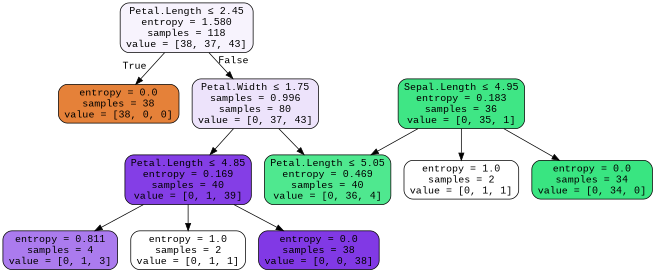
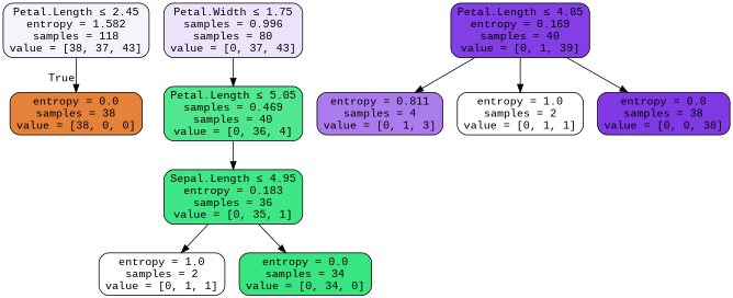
  digraph {
    fontname="Liberation Mono"
    node [color=black fillcolor="#ffffff" fontname="Liberation Mono" shape=box style="filled, rounded"]
    edge [fontname="Liberation Mono"]
-   n1 [fillcolor="#f7f3fd" label=<Petal.Length &le; 2.45<br/>entropy = 1.580<br/>samples = 118<br/>value = [38, 37, 43]>]
+   n1 [fillcolor="#f7f3fd" label=<Petal.Length &le; 2.45<br/>entropy = 1.582<br/>samples = 118<br/>value = [38, 37, 43]>]
    n2 [fillcolor="#e58139" label=<entropy = 0.0<br/>samples = 38<br/>value = [38, 0, 0]>]
    n3 [fillcolor="#ede3fb" label=<Petal.Width &le; 1.75<br/>samples = 0.996<br/>samples = 80<br/>value = [0, 37, 43]>]
-   n4 [fillcolor="#4fe88f" label=<Petal.Length &le; 5.05<br/>entropy = 0.469<br/>samples = 40<br/>value = [0, 36, 4]>]
+   n4 [fillcolor="#4fe88f" label=<Petal.Length &le; 5.05<br/>samples = 0.469<br/>samples = 40<br/>value = [0, 36, 4]>]
    n5 [fillcolor="#843ee6" label=<Petal.Length &le; 4.85<br/>entropy = 0.169<br/>samples = 40<br/>value = [0, 1, 39]>]
    n6 [fillcolor="#3fe685" label=<Sepal.Length &le; 4.95<br/>entropy = 0.183<br/>samples = 36<br/>value = [0, 35, 1]>]
    n7 [fillcolor="#ab7bee" label=<entropy = 0.811<br/>samples = 4<br/>value = [0, 1, 3]>]
    n8 [label=<entropy = 1.0<br/>samples = 2<br/>value = [0, 1, 1]>]
    n9 [fillcolor="#8139e5" label=<entropy = 0.0<br/>samples = 38<br/>value = [0, 0, 38]>]
    n10 [label=<entropy = 1.0<br/>samples = 2<br/>value = [0, 1, 1]>]
    n11 [fillcolor="#39e581" label=<entropy = 0.0<br/>samples = 34<br/>value = [0, 34, 0]>]
    n1 -> n2 [headlabel=True labelangle=45 labeldistance=2.5]
-   n1 -> n3 [headlabel=False labelangle=-45 labeldistance=2.5]
    n3 -> n4
-   n3 -> n5
-   n6 -> n4
+   n4 -> n6
    n5 -> n7
    n5 -> n8
    n5 -> n9
    n6 -> n10
    n6 -> n11
  }
